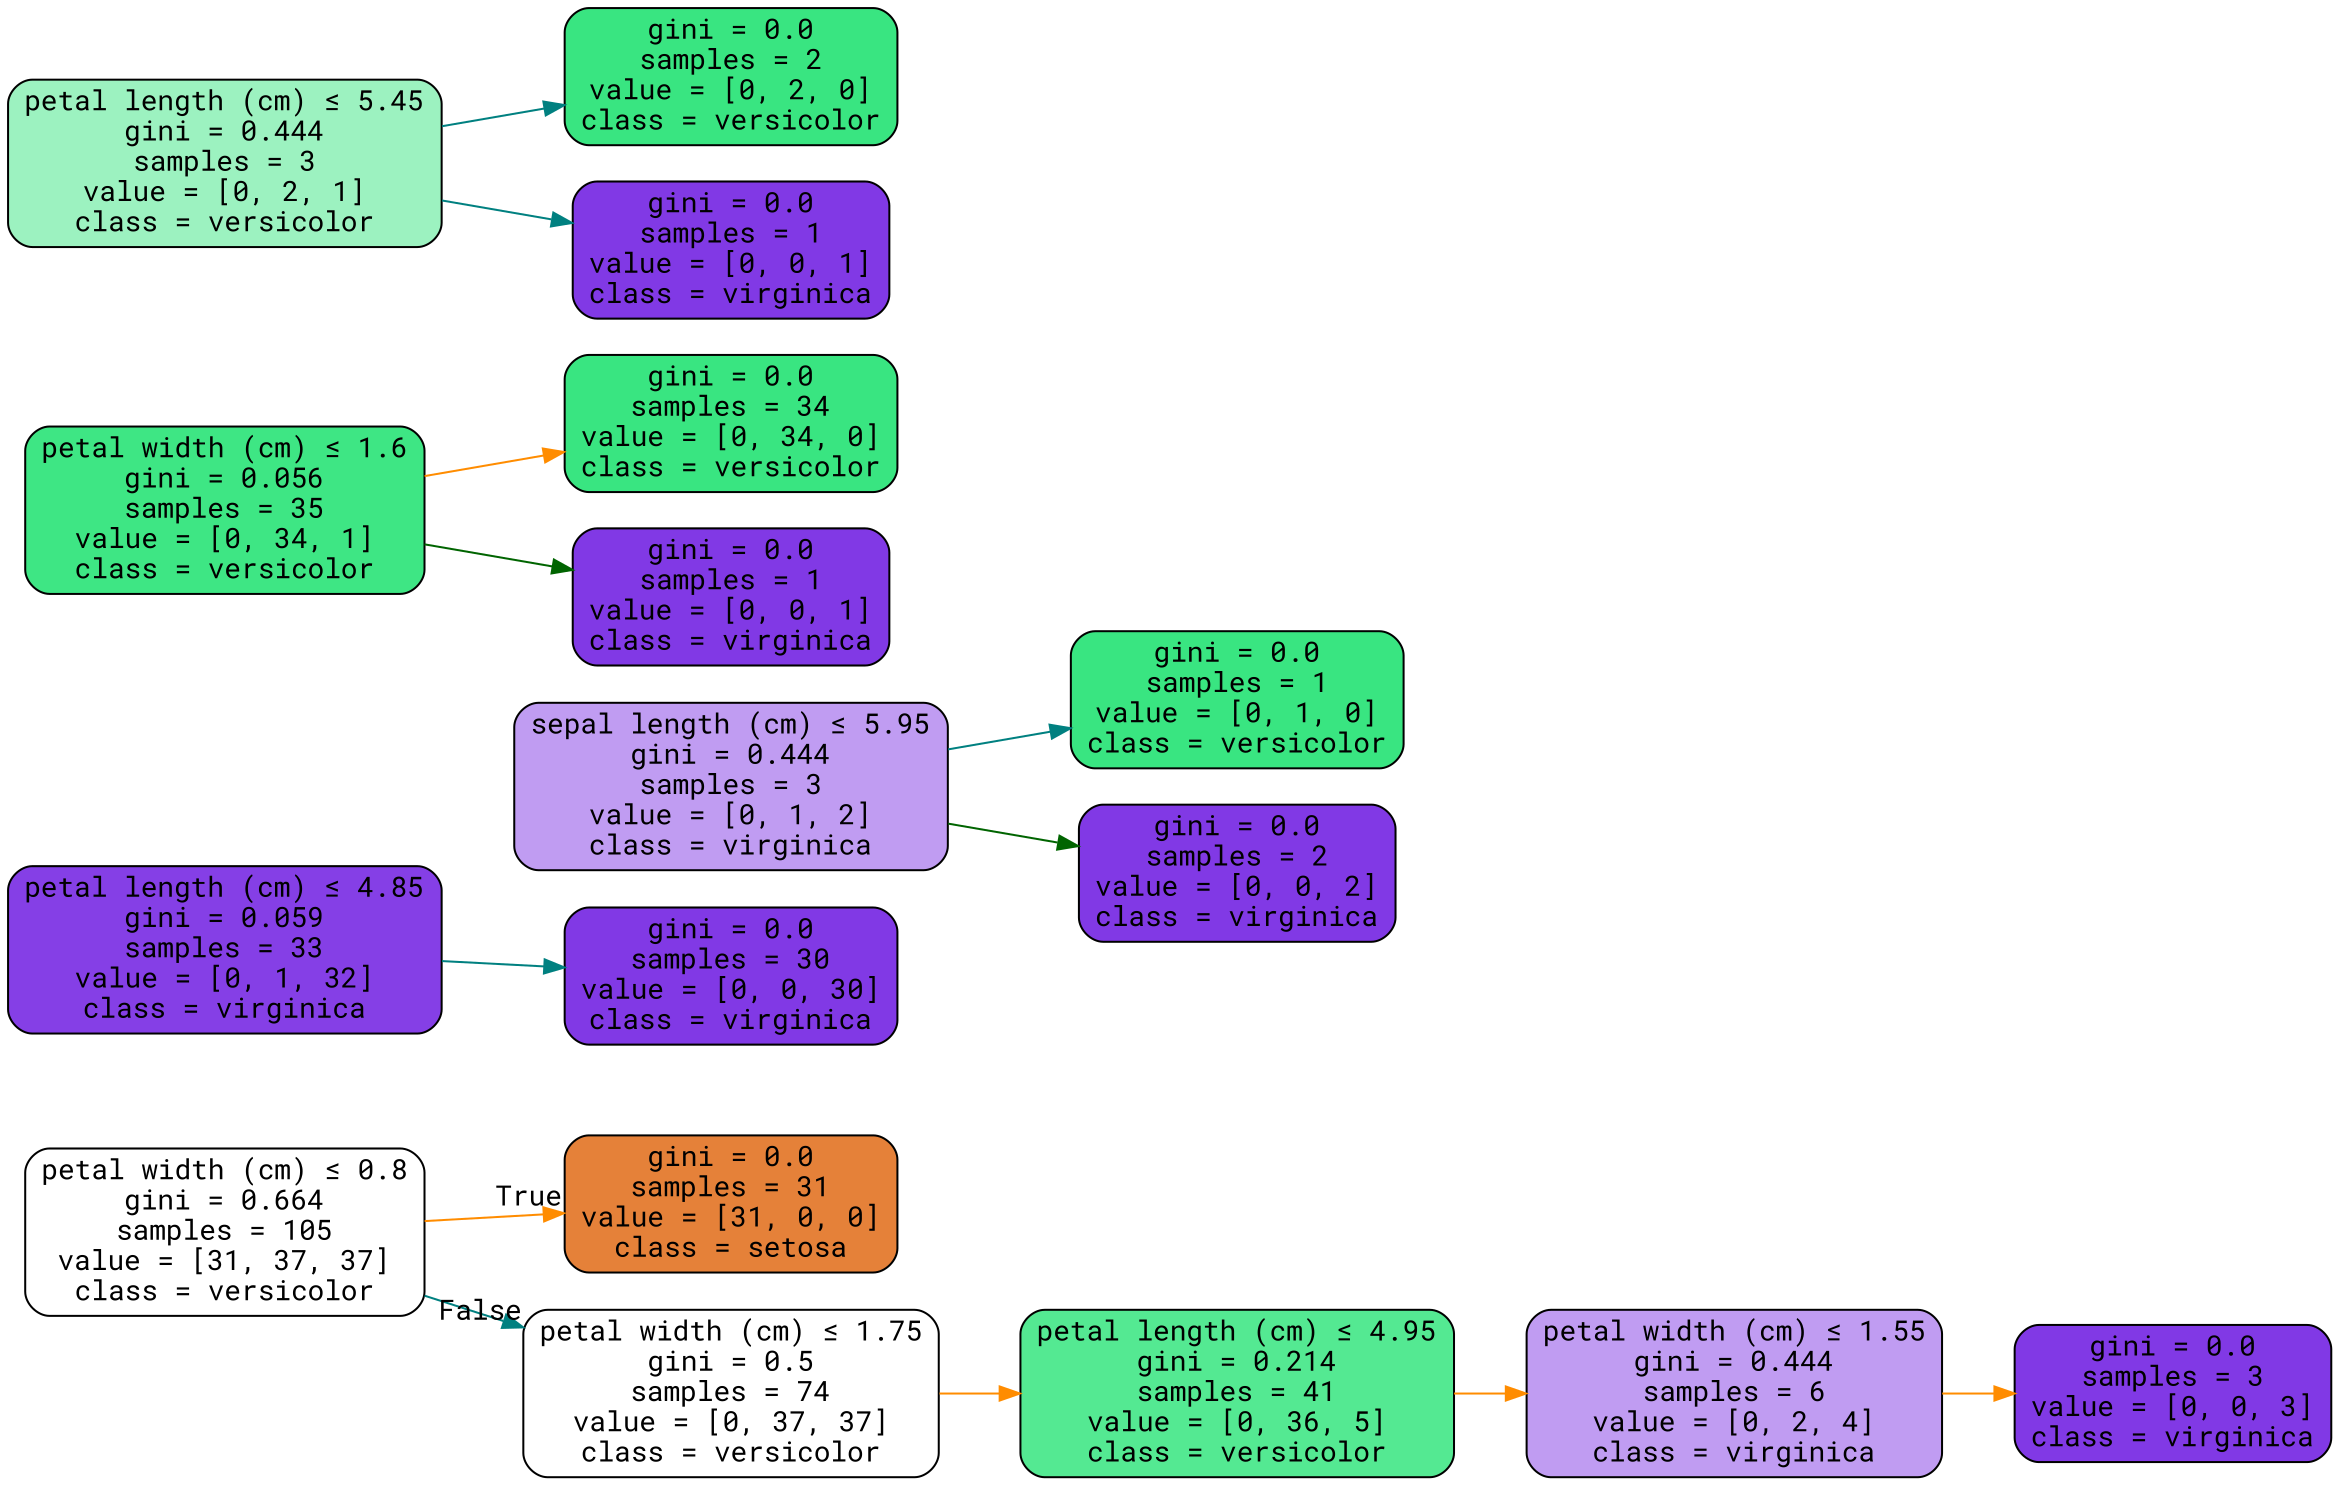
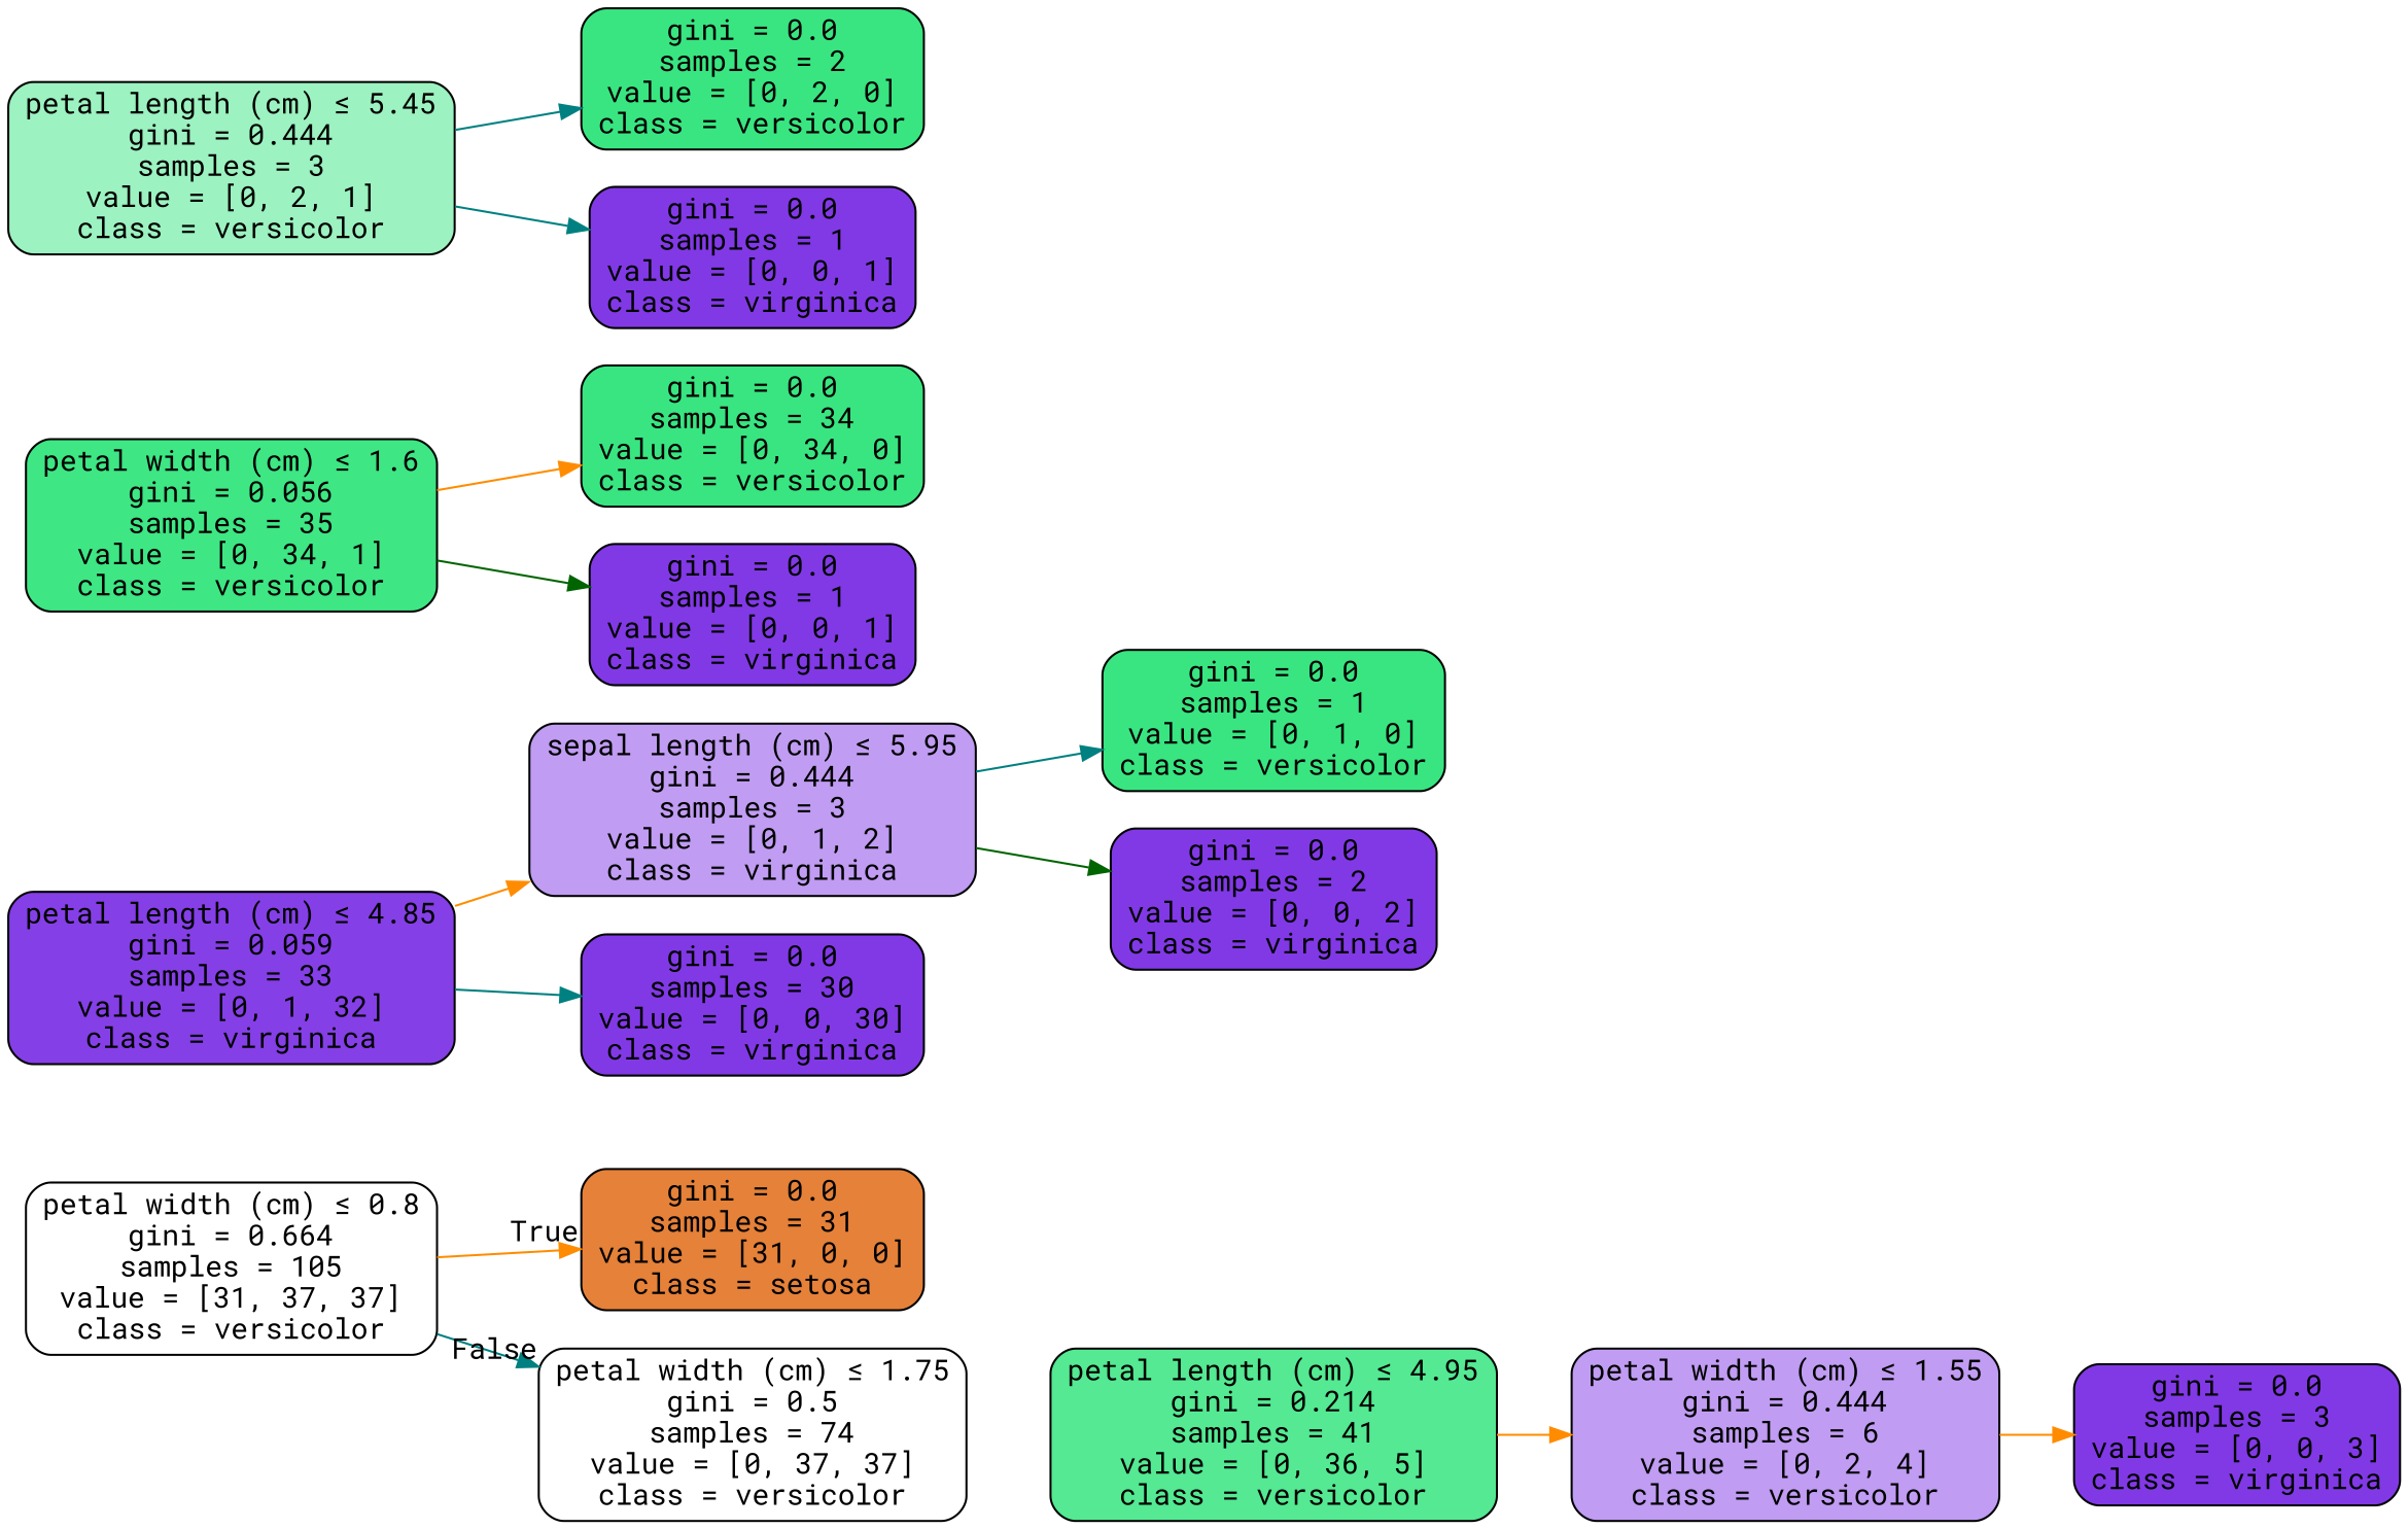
  digraph {
    fontname="Roboto Mono"
    rankdir=LR
    node [color=black fillcolor="#8139e5ff" fontname="Roboto Mono" shape=box style="filled, rounded"]
    edge [color=darkorange fontname="Roboto Mono"]
    n1 [fillcolor="#39e58100" label=<petal width (cm) &le; 0.8<br/>gini = 0.664<br/>samples = 105<br/>value = [31, 37, 37]<br/>class = versicolor>]
    n2 [fillcolor="#e58139ff" label=<gini = 0.0<br/>samples = 31<br/>value = [31, 0, 0]<br/>class = setosa>]
    n3 [fillcolor="#39e58100" label=<petal width (cm) &le; 1.75<br/>gini = 0.5<br/>samples = 74<br/>value = [0, 37, 37]<br/>class = versicolor>]
    n4 [fillcolor="#39e581dc" label=<petal length (cm) &le; 4.95<br/>gini = 0.214<br/>samples = 41<br/>value = [0, 36, 5]<br/>class = versicolor>]
-   n5 [fillcolor="#8139e57f" label=<petal width (cm) &le; 1.55<br/>gini = 0.444<br/>samples = 6<br/>value = [0, 2, 4]<br/>class = virginica>]
+   n5 [fillcolor="#8139e57f" label=<petal width (cm) &le; 1.55<br/>gini = 0.444<br/>samples = 6<br/>value = [0, 2, 4]<br/>class = versicolor>]
    n6 [fillcolor="#8139e5f7" label=<petal length (cm) &le; 4.85<br/>gini = 0.059<br/>samples = 33<br/>value = [0, 1, 32]<br/>class = virginica>]
    n7 [fillcolor="#8139e57f" label=<sepal length (cm) &le; 5.95<br/>gini = 0.444<br/>samples = 3<br/>value = [0, 1, 2]<br/>class = virginica>]
    n8 [label=<gini = 0.0<br/>samples = 30<br/>value = [0, 0, 30]<br/>class = virginica>]
    n9 [fillcolor="#39e581f8" label=<petal width (cm) &le; 1.6<br/>gini = 0.056<br/>samples = 35<br/>value = [0, 34, 1]<br/>class = versicolor>]
    n10 [fillcolor="#39e581ff" label=<gini = 0.0<br/>samples = 34<br/>value = [0, 34, 0]<br/>class = versicolor>]
    n11 [label=<gini = 0.0<br/>samples = 1<br/>value = [0, 0, 1]<br/>class = virginica>]
    n12 [label=<gini = 0.0<br/>samples = 3<br/>value = [0, 0, 3]<br/>class = virginica>]
    n13 [fillcolor="#39e5817f" label=<petal length (cm) &le; 5.45<br/>gini = 0.444<br/>samples = 3<br/>value = [0, 2, 1]<br/>class = versicolor>]
    n14 [fillcolor="#39e581ff" label=<gini = 0.0<br/>samples = 2<br/>value = [0, 2, 0]<br/>class = versicolor>]
    n15 [label=<gini = 0.0<br/>samples = 1<br/>value = [0, 0, 1]<br/>class = virginica>]
    n16 [fillcolor="#39e581ff" label=<gini = 0.0<br/>samples = 1<br/>value = [0, 1, 0]<br/>class = versicolor>]
    n17 [label=<gini = 0.0<br/>samples = 2<br/>value = [0, 0, 2]<br/>class = virginica>]
    n1 -> n2 [headlabel=True labelangle=45 labeldistance=2.5]
    n1 -> n3 [color=teal headlabel=False labelangle=-45 labeldistance=2.5]
-   n3 -> n4
    n4 -> n5
    n5 -> n12
+   n6 -> n7
    n6 -> n8 [color=teal]
    n7 -> n16 [color=teal]
    n7 -> n17 [color=darkgreen]
    n9 -> n10
    n9 -> n11 [color=darkgreen]
    n13 -> n14 [color=teal]
    n13 -> n15 [color=teal]
  }
